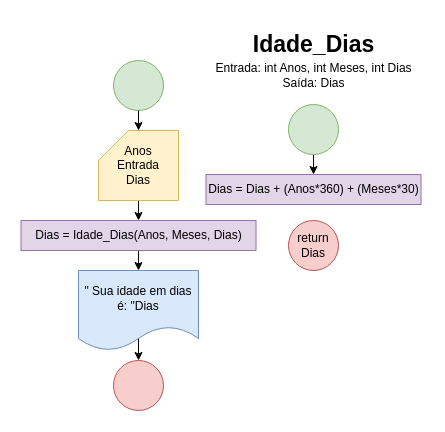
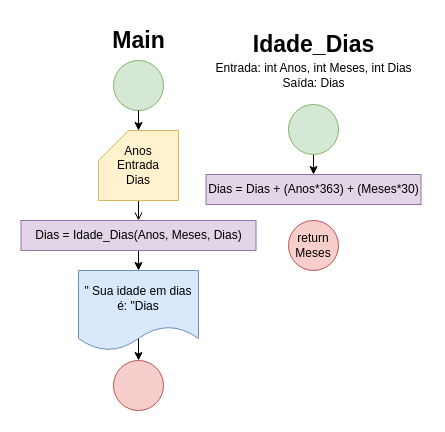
  <mxCell id="0" />
  <mxCell id="1" parent="0" />
  <mxCell id="2" value="" style="ellipse;whiteSpace=wrap;html=1;aspect=fixed;fillColor=#d5e8d4;strokeColor=#82b366;" vertex="1" parent="1"><mxGeometry x="113" y="60" width="50" height="50" as="geometry" /></mxCell>
- <mxCell id="3" style="edgeStyle=orthogonalEdgeStyle;rounded=0;orthogonalLoop=1;jettySize=auto;html=1;exitX=0.5;exitY=1;exitDx=0;exitDy=0;exitPerimeter=0;entryX=0.5;entryY=0;entryDx=0;entryDy=0;" edge="1" parent="1" source="4" target="7"><mxGeometry relative="1" as="geometry" /></mxCell>
+ <mxCell id="3" style="edgeStyle=orthogonalEdgeStyle;rounded=0;orthogonalLoop=1;jettySize=auto;html=1;exitX=0.5;exitY=1;exitDx=0;exitDy=0;exitPerimeter=0;entryX=0.5;entryY=0;entryDx=0;entryDy=0;endArrow=open;" edge="1" parent="1" source="4" target="7"><mxGeometry relative="1" as="geometry" /></mxCell>
  <mxCell id="4" value="Anos&lt;div&gt;Entrada&lt;/div&gt;&lt;div&gt;Dias&lt;/div&gt;" style="shape=card;whiteSpace=wrap;html=1;fillColor=#fff2cc;strokeColor=#d6b656;" vertex="1" parent="1"><mxGeometry x="98" y="130" width="80" height="70" as="geometry" /></mxCell>
  <mxCell id="5" style="edgeStyle=orthogonalEdgeStyle;rounded=0;orthogonalLoop=1;jettySize=auto;html=1;exitX=0.5;exitY=1;exitDx=0;exitDy=0;entryX=0.5;entryY=0;entryDx=0;entryDy=0;entryPerimeter=0;" edge="1" parent="1" source="2" target="4"><mxGeometry relative="1" as="geometry" /></mxCell>
  <mxCell id="6" style="edgeStyle=orthogonalEdgeStyle;rounded=0;orthogonalLoop=1;jettySize=auto;html=1;exitX=0.5;exitY=1;exitDx=0;exitDy=0;entryX=0.5;entryY=0;entryDx=0;entryDy=0;" edge="1" parent="1" source="7" target="9"><mxGeometry relative="1" as="geometry" /></mxCell>
  <mxCell id="7" value="Dias = Idade_Dias(Anos, Meses, Dias)" style="rounded=0;whiteSpace=wrap;html=1;fillColor=#e1d5e7;strokeColor=#9673a6;" vertex="1" parent="1"><mxGeometry x="20.5" y="220" width="235" height="30" as="geometry" /></mxCell>
  <mxCell id="8" style="edgeStyle=orthogonalEdgeStyle;rounded=0;orthogonalLoop=1;jettySize=auto;html=1;exitX=0.5;exitY=0;exitDx=0;exitDy=0;entryX=0.5;entryY=0;entryDx=0;entryDy=0;" edge="1" parent="1" source="9" target="10"><mxGeometry relative="1" as="geometry"><Array as="points"><mxPoint x="138" y="320" /><mxPoint x="138" y="320" /></Array></mxGeometry></mxCell>
  <mxCell id="9" value="&quot; Sua idade em dias é: &quot;Dias" style="shape=document;whiteSpace=wrap;html=1;boundedLbl=1;fillColor=#dae8fc;strokeColor=#6c8ebf;" vertex="1" parent="1"><mxGeometry x="78" y="270" width="120" height="80" as="geometry" /></mxCell>
  <mxCell id="10" value="" style="ellipse;whiteSpace=wrap;html=1;aspect=fixed;fillColor=#f8cecc;strokeColor=#b85450;" vertex="1" parent="1"><mxGeometry x="113" y="360" width="50" height="50" as="geometry" /></mxCell>
  <mxCell id="11" value="Idade_Dias" style="text;html=1;align=center;verticalAlign=middle;resizable=0;points=[];autosize=1;strokeColor=none;fillColor=none;fontSize=23;fontStyle=1" vertex="1" parent="1"><mxGeometry x="243" y="24" width="140" height="40" as="geometry" /></mxCell>
  <mxCell id="12" value="Entrada: int Anos, int Meses, int Dias&lt;div&gt;Saída: Dias&lt;/div&gt;" style="text;html=1;align=center;verticalAlign=middle;resizable=0;points=[];autosize=1;strokeColor=none;fillColor=none;" vertex="1" parent="1"><mxGeometry x="203" y="55" width="220" height="40" as="geometry" /></mxCell>
  <mxCell id="13" style="edgeStyle=orthogonalEdgeStyle;rounded=0;orthogonalLoop=1;jettySize=auto;html=1;exitX=0.5;exitY=1;exitDx=0;exitDy=0;entryX=0.5;entryY=0;entryDx=0;entryDy=0;" edge="1" parent="1" source="14" target="15"><mxGeometry relative="1" as="geometry" /></mxCell>
  <mxCell id="14" value="" style="ellipse;whiteSpace=wrap;html=1;aspect=fixed;fillColor=#d5e8d4;strokeColor=#82b366;" vertex="1" parent="1"><mxGeometry x="288" y="104" width="50" height="50" as="geometry" /></mxCell>
- <mxCell id="15" value="Dias = Dias + (Anos*360) + (Meses*30)" style="rounded=0;whiteSpace=wrap;html=1;fillColor=#e1d5e7;strokeColor=#9673a6;" vertex="1" parent="1"><mxGeometry x="205.5" y="174" width="215" height="30" as="geometry" /></mxCell>
- <mxCell id="16" value="return&lt;div&gt;Dias&lt;/div&gt;" style="ellipse;whiteSpace=wrap;html=1;aspect=fixed;fillColor=#f8cecc;strokeColor=#b85450;" vertex="1" parent="1"><mxGeometry x="288" y="220" width="50" height="50" as="geometry" /></mxCell>
+ <mxCell id="15" value="Dias = Dias + (Anos*363) + (Meses*30)" style="rounded=0;whiteSpace=wrap;html=1;fillColor=#e1d5e7;strokeColor=#9673a6;" vertex="1" parent="1"><mxGeometry x="205.5" y="174" width="215" height="30" as="geometry" /></mxCell>
+ <mxCell id="16" value="return&lt;div&gt;Meses&lt;/div&gt;" style="ellipse;whiteSpace=wrap;html=1;aspect=fixed;fillColor=#f8cecc;strokeColor=#b85450;" vertex="1" parent="1"><mxGeometry x="288" y="220" width="50" height="50" as="geometry" /></mxCell>
+ <mxCell id="17" value="Main" style="text;html=1;align=center;verticalAlign=middle;resizable=0;points=[];autosize=1;strokeColor=none;fillColor=none;fontSize=23;fontStyle=1" vertex="1" parent="1"><mxGeometry x="103" y="20" width="70" height="40" as="geometry" /></mxCell>
